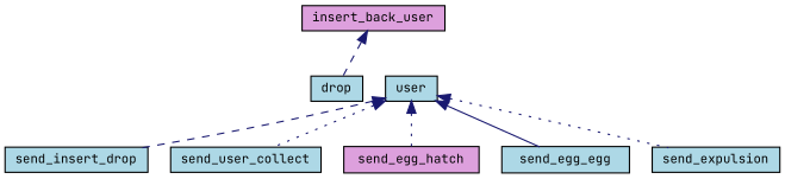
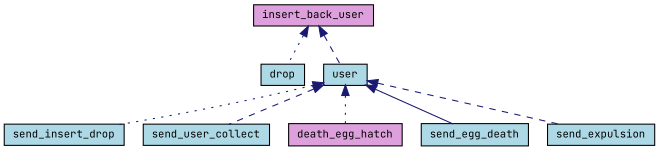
  digraph {
    fontname="JetBrains Mono"
    rankdir=TB
    node [color=black fillcolor=lightblue fontname="JetBrains Mono" fontsize=10 shape=record style=filled]
    edge [color=midnightblue dir=back fontname="JetBrains Mono" fontsize=10 labelfontname=Helvetica labelfontsize=10 style=dashed]
    n1 [fillcolor=plum fontcolor=black height=0.2 label=insert_back_user width=0.4]
    n2 [height=0.2 label=drop width=0.4]
    n3 [height=0.2 label=user width=0.4]
    n4 [height=0.2 label=send_insert_drop width=0.4]
    n5 [height=0.2 label=send_user_collect width=0.4]
-   n6 [fillcolor=plum height=0.2 label=send_egg_hatch width=0.4]
-   n7 [height=0.2 label=send_egg_egg width=0.4]
+   n6 [fillcolor=plum height=0.2 label=death_egg_hatch width=0.4]
+   n7 [height=0.2 label=send_egg_death width=0.4]
    n8 [height=0.2 label=send_expulsion width=0.4]
-   n1 -> n2
-   n3 -> n4
-   n3 -> n5 [style=dotted]
+   n1 -> n2 [style=dotted]
+   n1 -> n3
+   n3 -> n4 [style=dotted]
+   n3 -> n5
    n3 -> n6 [style=dotted]
    n3 -> n7 [style=solid]
-   n3 -> n8 [style=dotted]
+   n3 -> n8
  }
